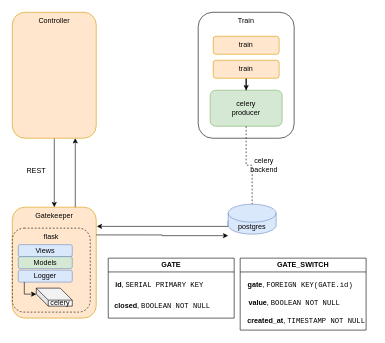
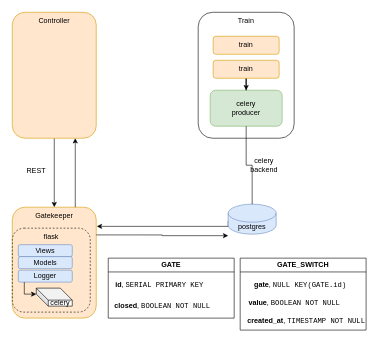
  <mxCell id="0" />
  <mxCell id="1" parent="0" />
  <mxCell id="2" value="Gatekeeper" style="rounded=1;whiteSpace=wrap;html=1;fillColor=#ffe6cc;strokeColor=#d79b00;verticalAlign=top;" vertex="1" parent="1"><mxGeometry x="20" y="345" width="140" height="185" as="geometry" /></mxCell>
  <mxCell id="3" value="flask" style="rounded=1;whiteSpace=wrap;html=1;fillColor=none;dashed=1;verticalAlign=top;" vertex="1" parent="1"><mxGeometry x="20" y="380" width="130" height="140" as="geometry" /></mxCell>
  <mxCell id="4" style="edgeStyle=orthogonalEdgeStyle;rounded=0;orthogonalLoop=1;jettySize=auto;html=1;" edge="1" parent="1" source="5" target="2"><mxGeometry relative="1" as="geometry" /></mxCell>
  <mxCell id="5" value="Controller" style="rounded=1;whiteSpace=wrap;html=1;fillColor=#ffe6cc;strokeColor=#d79b00;verticalAlign=top;" vertex="1" parent="1"><mxGeometry x="20" y="20" width="140" height="210" as="geometry" /></mxCell>
  <mxCell id="6" value="Train" style="rounded=1;whiteSpace=wrap;html=1;fillColor=none;align=center;verticalAlign=top;" vertex="1" parent="1"><mxGeometry x="330" y="20" width="160" height="210" as="geometry" /></mxCell>
  <mxCell id="7" style="edgeStyle=orthogonalEdgeStyle;rounded=0;orthogonalLoop=1;jettySize=auto;html=1;exitX=0;exitY=0;exitDx=0;exitDy=27.5;exitPerimeter=0;entryX=1.007;entryY=0.173;entryDx=0;entryDy=0;entryPerimeter=0;" edge="1" parent="1" source="8" target="2"><mxGeometry relative="1" as="geometry"><Array as="points"><mxPoint x="380" y="377" /></Array></mxGeometry></mxCell>
  <mxCell id="8" value="postgres" style="shape=cylinder3;whiteSpace=wrap;html=1;boundedLbl=1;backgroundOutline=1;size=15;fillColor=#dae8fc;strokeColor=#6c8ebf;" vertex="1" parent="1"><mxGeometry x="380" y="340" width="80" height="50" as="geometry" /></mxCell>
  <mxCell id="9" value="celery&lt;div&gt;producer&lt;/div&gt;" style="rounded=1;whiteSpace=wrap;html=1;fillColor=#d5e8d4;strokeColor=#82b366;" vertex="1" parent="1"><mxGeometry x="350" y="150" width="120" height="60" as="geometry" /></mxCell>
  <mxCell id="10" style="edgeStyle=orthogonalEdgeStyle;rounded=0;orthogonalLoop=1;jettySize=auto;html=1;exitX=0.75;exitY=0;exitDx=0;exitDy=0;entryX=0.75;entryY=1;entryDx=0;entryDy=0;" edge="1" parent="1" source="2" target="5"><mxGeometry relative="1" as="geometry" /></mxCell>
  <mxCell id="11" style="edgeStyle=orthogonalEdgeStyle;rounded=0;orthogonalLoop=1;jettySize=auto;html=1;exitX=0.5;exitY=1;exitDx=0;exitDy=0;" edge="1" parent="1" source="12" target="9"><mxGeometry relative="1" as="geometry" /></mxCell>
  <mxCell id="12" value="train" style="rounded=1;whiteSpace=wrap;html=1;fillColor=#ffe6cc;strokeColor=#d79b00;" vertex="1" parent="1"><mxGeometry x="355" y="100" width="110" height="30" as="geometry" /></mxCell>
  <mxCell id="13" value="train" style="rounded=1;whiteSpace=wrap;html=1;fillColor=#ffe6cc;strokeColor=#d79b00;" vertex="1" parent="1"><mxGeometry x="355" y="60" width="110" height="30" as="geometry" /></mxCell>
- <mxCell id="14" style="edgeStyle=orthogonalEdgeStyle;rounded=0;orthogonalLoop=1;jettySize=auto;html=1;entryX=0.5;entryY=0;entryDx=0;entryDy=0;entryPerimeter=0;dashed=1;endArrow=none;endFill=0;" edge="1" parent="1" source="9" target="8"><mxGeometry relative="1" as="geometry" /></mxCell>
+ <mxCell id="14" style="edgeStyle=orthogonalEdgeStyle;rounded=0;orthogonalLoop=1;jettySize=auto;html=1;entryX=0.5;entryY=0;entryDx=0;entryDy=0;entryPerimeter=0;dashed=0;endArrow=none;endFill=0;" edge="1" parent="1" source="9" target="8"><mxGeometry relative="1" as="geometry" /></mxCell>
  <mxCell id="15" value="GATE" style="swimlane;whiteSpace=wrap;html=1;startSize=23;" vertex="1" parent="1"><mxGeometry x="180" y="430" width="210" height="100" as="geometry" /></mxCell>
  <mxCell id="16" value="&lt;font style=&quot;font-size: 12px;&quot;&gt;&lt;b&gt;closed&lt;/b&gt;,&amp;nbsp;&lt;span style=&quot;box-sizing: border-box; margin: 0px; color: var(--hljs-class-color); font-family: &amp;quot;Roboto Mono&amp;quot;, ui-monospace, SFMono-Regular, Menlo, Monaco, Consolas, &amp;quot;Liberation Mono&amp;quot;, &amp;quot;Courier New&amp;quot;, monospace; text-align: start; white-space: pre;&quot; class=&quot;hljs-built_in&quot;&gt;BOOLEAN&lt;/span&gt;&lt;span style=&quot;color: rgb(56, 58, 66); font-family: &amp;quot;Roboto Mono&amp;quot;, ui-monospace, SFMono-Regular, Menlo, Monaco, Consolas, &amp;quot;Liberation Mono&amp;quot;, &amp;quot;Courier New&amp;quot;, monospace; text-align: start; white-space: pre; background-color: rgb(250, 250, 250);&quot;&gt; &lt;/span&gt;&lt;span style=&quot;box-sizing: border-box; margin: 0px; color: var(--hljs-formula-color); font-family: &amp;quot;Roboto Mono&amp;quot;, ui-monospace, SFMono-Regular, Menlo, Monaco, Consolas, &amp;quot;Liberation Mono&amp;quot;, &amp;quot;Courier New&amp;quot;, monospace; text-align: start; white-space: pre;&quot; class=&quot;hljs-keyword&quot;&gt;NOT&lt;/span&gt;&lt;span style=&quot;color: rgb(56, 58, 66); font-family: &amp;quot;Roboto Mono&amp;quot;, ui-monospace, SFMono-Regular, Menlo, Monaco, Consolas, &amp;quot;Liberation Mono&amp;quot;, &amp;quot;Courier New&amp;quot;, monospace; text-align: start; white-space: pre; background-color: rgb(250, 250, 250);&quot;&gt; &lt;/span&gt;&lt;span style=&quot;box-sizing: border-box; margin: 0px; color: var(--hljs-literal-color); font-family: &amp;quot;Roboto Mono&amp;quot;, ui-monospace, SFMono-Regular, Menlo, Monaco, Consolas, &amp;quot;Liberation Mono&amp;quot;, &amp;quot;Courier New&amp;quot;, monospace; text-align: start; white-space: pre;&quot; class=&quot;hljs-literal&quot;&gt;NULL&lt;/span&gt;&lt;/font&gt;" style="text;html=1;align=center;verticalAlign=middle;resizable=0;points=[];autosize=1;strokeColor=none;fillColor=none;" vertex="1" parent="15"><mxGeometry y="65" width="180" height="30" as="geometry" /></mxCell>
  <mxCell id="17" value="&lt;div style=&quot;text-align: start; font-size: 12px;&quot;&gt;&lt;span style=&quot;background-color: initial; font-size: 12px;&quot;&gt;&lt;b&gt;id&lt;/b&gt;,&amp;nbsp;&lt;/span&gt;&lt;span style=&quot;background-color: initial; text-align: center; white-space: pre; font-size: 12px;&quot;&gt;&lt;font style=&quot;font-size: 12px;&quot; face=&quot;Roboto Mono, ui-monospace, SFMono-Regular, Menlo, Monaco, Consolas, Liberation Mono, Courier New, monospace&quot;&gt;SERIAL PRIMARY KEY&lt;/font&gt;&lt;/span&gt;&lt;/div&gt;" style="text;html=1;align=center;verticalAlign=middle;resizable=0;points=[];autosize=1;strokeColor=none;fillColor=none;fontSize=12;" vertex="1" parent="15"><mxGeometry y="30" width="170" height="30" as="geometry" /></mxCell>
  <mxCell id="18" value="celery" style="shape=cube;whiteSpace=wrap;html=1;boundedLbl=1;backgroundOutline=1;darkOpacity=0.05;darkOpacity2=0.1;" vertex="1" parent="1"><mxGeometry x="60" y="480" width="60" height="30" as="geometry" /></mxCell>
  <mxCell id="19" value="Logger" style="rounded=1;whiteSpace=wrap;html=1;fillColor=#dae8fc;strokeColor=#6c8ebf;" vertex="1" parent="1"><mxGeometry x="30" y="450" width="90" height="20" as="geometry" /></mxCell>
  <mxCell id="20" style="edgeStyle=orthogonalEdgeStyle;rounded=0;orthogonalLoop=1;jettySize=auto;html=1;entryX=0;entryY=0;entryDx=0;entryDy=10;entryPerimeter=0;" edge="1" parent="1" target="18"><mxGeometry relative="1" as="geometry"><mxPoint x="40" y="470" as="sourcePoint" /><Array as="points"><mxPoint x="40" y="470" /><mxPoint x="40" y="490" /></Array></mxGeometry></mxCell>
  <mxCell id="21" style="edgeStyle=orthogonalEdgeStyle;rounded=0;orthogonalLoop=1;jettySize=auto;html=1;exitX=1;exitY=0.25;exitDx=0;exitDy=0;entryX=0;entryY=0;entryDx=0;entryDy=52.5;entryPerimeter=0;" edge="1" parent="1" source="2" target="8"><mxGeometry relative="1" as="geometry" /></mxCell>
  <mxCell id="22" value="celery&lt;div&gt;backend&lt;/div&gt;" style="text;html=1;align=center;verticalAlign=middle;whiteSpace=wrap;rounded=0;" vertex="1" parent="1"><mxGeometry x="410" y="260" width="60" height="30" as="geometry" /></mxCell>
  <mxCell id="23" value="GATE_SWITCH" style="swimlane;whiteSpace=wrap;html=1;startSize=23;" vertex="1" parent="1"><mxGeometry x="400" y="430" width="210" height="120" as="geometry" /></mxCell>
- <mxCell id="24" value="&lt;div style=&quot;text-align: left;&quot;&gt;&lt;b style=&quot;background-color: initial;&quot;&gt;gate&lt;/b&gt;&lt;span style=&quot;background-color: initial;&quot;&gt;, &lt;font face=&quot;Roboto Mono, ui-monospace, SFMono-Regular, Menlo, Monaco, Consolas, Liberation Mono, Courier New, monospace&quot;&gt;&lt;span style=&quot;white-space: pre;&quot;&gt;FOREIGN KEY(GATE.id)&lt;/span&gt;&lt;/font&gt;&lt;/span&gt;&lt;/div&gt;" style="text;html=1;align=center;verticalAlign=middle;resizable=0;points=[];autosize=1;strokeColor=none;fillColor=none;" vertex="1" parent="23"><mxGeometry y="30" width="200" height="30" as="geometry" /></mxCell>
+ <mxCell id="24" value="&lt;div style=&quot;text-align: left;&quot;&gt;&lt;b style=&quot;background-color: initial;&quot;&gt;gate&lt;/b&gt;&lt;span style=&quot;background-color: initial;&quot;&gt;, &lt;font face=&quot;Roboto Mono, ui-monospace, SFMono-Regular, Menlo, Monaco, Consolas, Liberation Mono, Courier New, monospace&quot;&gt;&lt;span style=&quot;white-space: pre;&quot;&gt;NULL KEY(GATE.id)&lt;/span&gt;&lt;/font&gt;&lt;/span&gt;&lt;/div&gt;" style="text;html=1;align=center;verticalAlign=middle;resizable=0;points=[];autosize=1;strokeColor=none;fillColor=none;" vertex="1" parent="23"><mxGeometry y="30" width="200" height="30" as="geometry" /></mxCell>
  <mxCell id="25" value="&lt;div style=&quot;text-align: left;&quot;&gt;&lt;b style=&quot;background-color: initial;&quot;&gt;value&lt;/b&gt;&lt;span style=&quot;background-color: initial;&quot;&gt;, &lt;font face=&quot;Roboto Mono, ui-monospace, SFMono-Regular, Menlo, Monaco, Consolas, Liberation Mono, Courier New, monospace&quot;&gt;&lt;span style=&quot;white-space: pre;&quot;&gt;BOOLEAN NOT NULL&lt;/span&gt;&lt;/font&gt;&lt;/span&gt;&lt;/div&gt;" style="text;html=1;align=center;verticalAlign=middle;resizable=0;points=[];autosize=1;strokeColor=none;fillColor=none;" vertex="1" parent="23"><mxGeometry y="60" width="180" height="30" as="geometry" /></mxCell>
  <mxCell id="26" value="&lt;div style=&quot;text-align: left;&quot;&gt;&lt;b style=&quot;background-color: initial;&quot;&gt;created_at&lt;/b&gt;&lt;span style=&quot;background-color: initial;&quot;&gt;, &lt;font face=&quot;Roboto Mono, ui-monospace, SFMono-Regular, Menlo, Monaco, Consolas, Liberation Mono, Courier New, monospace&quot;&gt;&lt;span style=&quot;white-space: pre;&quot;&gt;TIMESTAMP NOT NULL&lt;/span&gt;&lt;/font&gt;&lt;/span&gt;&lt;/div&gt;" style="text;html=1;align=center;verticalAlign=middle;resizable=0;points=[];autosize=1;strokeColor=none;fillColor=none;" vertex="1" parent="23"><mxGeometry y="90" width="220" height="30" as="geometry" /></mxCell>
  <mxCell id="27" value="Views" style="rounded=1;whiteSpace=wrap;html=1;fillColor=#dae8fc;strokeColor=#6c8ebf;" vertex="1" parent="1"><mxGeometry x="30" y="407.5" width="90" height="20" as="geometry" /></mxCell>
- <mxCell id="28" value="Models" style="rounded=1;whiteSpace=wrap;html=1;fillColor=#d5e8d4;strokeColor=#6c8ebf;" vertex="1" parent="1"><mxGeometry x="30" y="427.5" width="90" height="20" as="geometry" /></mxCell>
+ <mxCell id="28" value="Models" style="rounded=1;whiteSpace=wrap;html=1;fillColor=#dae8fc;strokeColor=#6c8ebf;" vertex="1" parent="1"><mxGeometry x="30" y="427.5" width="90" height="20" as="geometry" /></mxCell>
  <mxCell id="29" value="REST" style="text;html=1;align=center;verticalAlign=middle;whiteSpace=wrap;rounded=0;" vertex="1" parent="1"><mxGeometry x="30" y="270" width="60" height="30" as="geometry" /></mxCell>
